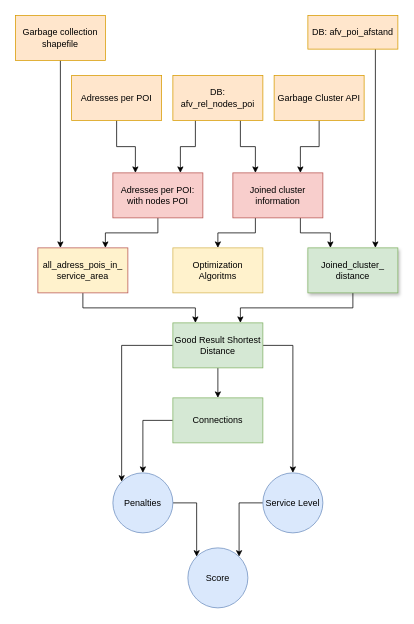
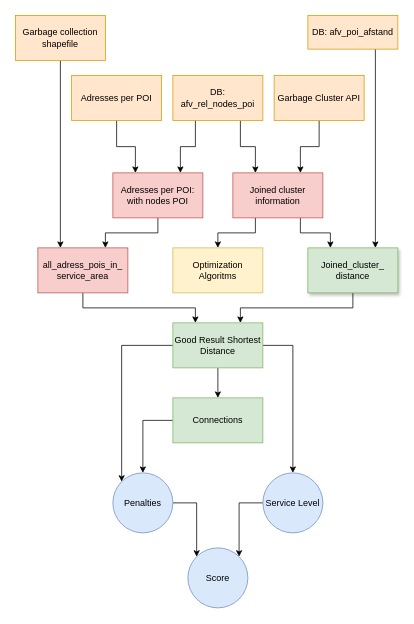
  <mxCell id="0" />
  <mxCell id="1" parent="0" />
  <mxCell id="2" style="edgeStyle=orthogonalEdgeStyle;rounded=0;orthogonalLoop=1;jettySize=auto;html=1;exitX=0.5;exitY=1;exitDx=0;exitDy=0;entryX=0.75;entryY=0;entryDx=0;entryDy=0;" parent="1" source="3" target="15" edge="1"><mxGeometry relative="1" as="geometry" /></mxCell>
  <mxCell id="3" value="Garbage Cluster API" style="rounded=0;whiteSpace=wrap;html=1;fillColor=#ffe6cc;strokeColor=#d79b00;" parent="1" vertex="1"><mxGeometry x="365" y="100" width="120" height="60" as="geometry" /></mxCell>
  <mxCell id="4" style="edgeStyle=orthogonalEdgeStyle;rounded=0;orthogonalLoop=1;jettySize=auto;html=1;exitX=0.25;exitY=1;exitDx=0;exitDy=0;entryX=0.75;entryY=0;entryDx=0;entryDy=0;" parent="1" source="6" target="33" edge="1"><mxGeometry relative="1" as="geometry" /></mxCell>
  <mxCell id="5" style="edgeStyle=orthogonalEdgeStyle;rounded=0;orthogonalLoop=1;jettySize=auto;html=1;exitX=0.75;exitY=1;exitDx=0;exitDy=0;entryX=0.25;entryY=0;entryDx=0;entryDy=0;" parent="1" source="6" target="15" edge="1"><mxGeometry relative="1" as="geometry" /></mxCell>
  <mxCell id="6" value="DB: afv_rel_nodes_poi" style="rounded=0;whiteSpace=wrap;html=1;fillColor=#ffe6cc;strokeColor=#d79b00;" parent="1" vertex="1"><mxGeometry x="230" y="100" width="120" height="60" as="geometry" /></mxCell>
  <mxCell id="7" style="edgeStyle=orthogonalEdgeStyle;rounded=0;orthogonalLoop=1;jettySize=auto;html=1;exitX=0.75;exitY=1;exitDx=0;exitDy=0;entryX=0.75;entryY=0;entryDx=0;entryDy=0;" parent="1" source="8" target="17" edge="1"><mxGeometry relative="1" as="geometry" /></mxCell>
  <mxCell id="8" value="DB: afv_poi_afstand" style="rounded=0;whiteSpace=wrap;html=1;fillColor=#ffe6cc;strokeColor=#d79b00;" parent="1" vertex="1"><mxGeometry x="410" y="20" width="120" height="45" as="geometry" /></mxCell>
  <mxCell id="9" style="edgeStyle=orthogonalEdgeStyle;rounded=0;orthogonalLoop=1;jettySize=auto;html=1;entryX=0.25;entryY=0;entryDx=0;entryDy=0;" parent="1" source="10" target="12" edge="1"><mxGeometry relative="1" as="geometry" /></mxCell>
  <mxCell id="10" value="Garbage collection shapefile" style="rounded=0;whiteSpace=wrap;html=1;fillColor=#ffe6cc;strokeColor=#d79b00;" parent="1" vertex="1"><mxGeometry x="20" y="20" width="120" height="60" as="geometry" /></mxCell>
  <mxCell id="11" style="edgeStyle=orthogonalEdgeStyle;rounded=0;orthogonalLoop=1;jettySize=auto;html=1;exitX=0.5;exitY=1;exitDx=0;exitDy=0;entryX=0.25;entryY=0;entryDx=0;entryDy=0;" parent="1" source="12" target="21" edge="1"><mxGeometry relative="1" as="geometry" /></mxCell>
- <mxCell id="12" value="all_adress_pois_in_&lt;br&gt;service_area" style="rounded=0;whiteSpace=wrap;html=1;fillColor=#fff2cc;strokeColor=#b85450;" parent="1" vertex="1"><mxGeometry x="50" y="330" width="120" height="60" as="geometry" /></mxCell>
+ <mxCell id="12" value="all_adress_pois_in_&lt;br&gt;service_area" style="rounded=0;whiteSpace=wrap;html=1;fillColor=#f8cecc;strokeColor=#b85450;" parent="1" vertex="1"><mxGeometry x="50" y="330" width="120" height="60" as="geometry" /></mxCell>
  <mxCell id="13" style="edgeStyle=orthogonalEdgeStyle;rounded=0;orthogonalLoop=1;jettySize=auto;html=1;exitX=0.75;exitY=1;exitDx=0;exitDy=0;entryX=0.25;entryY=0;entryDx=0;entryDy=0;" parent="1" source="15" target="17" edge="1"><mxGeometry relative="1" as="geometry" /></mxCell>
  <mxCell id="14" style="edgeStyle=orthogonalEdgeStyle;rounded=0;orthogonalLoop=1;jettySize=auto;html=1;exitX=0.25;exitY=1;exitDx=0;exitDy=0;entryX=0.5;entryY=0;entryDx=0;entryDy=0;" parent="1" source="15" target="29" edge="1"><mxGeometry relative="1" as="geometry" /></mxCell>
  <mxCell id="15" value="Joined cluster information" style="rounded=0;whiteSpace=wrap;html=1;fillColor=#f8cecc;strokeColor=#b85450;" parent="1" vertex="1"><mxGeometry x="310" y="230" width="120" height="60" as="geometry" /></mxCell>
  <mxCell id="16" style="edgeStyle=orthogonalEdgeStyle;rounded=0;orthogonalLoop=1;jettySize=auto;html=1;exitX=0.5;exitY=1;exitDx=0;exitDy=0;entryX=0.75;entryY=0;entryDx=0;entryDy=0;" parent="1" source="17" target="21" edge="1"><mxGeometry relative="1" as="geometry" /></mxCell>
  <mxCell id="17" value="Joined_cluster_&lt;br&gt;distance" style="rounded=0;whiteSpace=wrap;html=1;fillColor=#d5e8d4;strokeColor=#82b366;shadow=1;" parent="1" vertex="1"><mxGeometry x="410" y="330" width="120" height="60" as="geometry" /></mxCell>
  <mxCell id="18" style="edgeStyle=orthogonalEdgeStyle;rounded=0;orthogonalLoop=1;jettySize=auto;html=1;exitX=0.5;exitY=1;exitDx=0;exitDy=0;entryX=0.5;entryY=0;entryDx=0;entryDy=0;" parent="1" source="21" target="23" edge="1"><mxGeometry relative="1" as="geometry" /></mxCell>
  <mxCell id="19" style="edgeStyle=orthogonalEdgeStyle;rounded=0;orthogonalLoop=1;jettySize=auto;html=1;exitX=0;exitY=0.5;exitDx=0;exitDy=0;entryX=0;entryY=0;entryDx=0;entryDy=0;" parent="1" source="21" target="27" edge="1"><mxGeometry relative="1" as="geometry" /></mxCell>
  <mxCell id="20" style="edgeStyle=orthogonalEdgeStyle;rounded=0;orthogonalLoop=1;jettySize=auto;html=1;exitX=1;exitY=0.5;exitDx=0;exitDy=0;entryX=0.5;entryY=0;entryDx=0;entryDy=0;" parent="1" source="21" target="25" edge="1"><mxGeometry relative="1" as="geometry" /></mxCell>
  <mxCell id="21" value="Good Result Shortest Distance" style="rounded=0;whiteSpace=wrap;html=1;fillColor=#d5e8d4;strokeColor=#82b366;" parent="1" vertex="1"><mxGeometry x="230" y="430" width="120" height="60" as="geometry" /></mxCell>
  <mxCell id="22" style="edgeStyle=orthogonalEdgeStyle;rounded=0;orthogonalLoop=1;jettySize=auto;html=1;exitX=0;exitY=0.5;exitDx=0;exitDy=0;entryX=0.5;entryY=0;entryDx=0;entryDy=0;" parent="1" source="23" target="27" edge="1"><mxGeometry relative="1" as="geometry" /></mxCell>
  <mxCell id="23" value="Connections" style="rounded=0;whiteSpace=wrap;html=1;fillColor=#d5e8d4;strokeColor=#82b366;" parent="1" vertex="1"><mxGeometry x="230" y="530" width="120" height="60" as="geometry" /></mxCell>
  <mxCell id="24" style="edgeStyle=orthogonalEdgeStyle;rounded=0;orthogonalLoop=1;jettySize=auto;html=1;exitX=0;exitY=0.5;exitDx=0;exitDy=0;entryX=1;entryY=0;entryDx=0;entryDy=0;" parent="1" source="25" target="28" edge="1"><mxGeometry relative="1" as="geometry" /></mxCell>
  <mxCell id="25" value="Service Level" style="ellipse;whiteSpace=wrap;html=1;aspect=fixed;fillColor=#dae8fc;strokeColor=#6c8ebf;" parent="1" vertex="1"><mxGeometry x="350" y="630" width="80" height="80" as="geometry" /></mxCell>
  <mxCell id="26" style="edgeStyle=orthogonalEdgeStyle;rounded=0;orthogonalLoop=1;jettySize=auto;html=1;exitX=1;exitY=0.5;exitDx=0;exitDy=0;entryX=0;entryY=0;entryDx=0;entryDy=0;" parent="1" source="27" target="28" edge="1"><mxGeometry relative="1" as="geometry" /></mxCell>
  <mxCell id="27" value="Penalties" style="ellipse;whiteSpace=wrap;html=1;aspect=fixed;fillColor=#dae8fc;strokeColor=#6c8ebf;" parent="1" vertex="1"><mxGeometry x="150" y="630" width="80" height="80" as="geometry" /></mxCell>
  <mxCell id="28" value="Score" style="ellipse;whiteSpace=wrap;html=1;aspect=fixed;fillColor=#dae8fc;strokeColor=#6c8ebf;" parent="1" vertex="1"><mxGeometry x="250" y="730" width="80" height="80" as="geometry" /></mxCell>
  <mxCell id="29" value="Optimization Algoritms" style="rounded=0;whiteSpace=wrap;html=1;fillColor=#fff2cc;strokeColor=#d6b656;" parent="1" vertex="1"><mxGeometry x="230" y="330" width="120" height="60" as="geometry" /></mxCell>
  <mxCell id="30" style="edgeStyle=orthogonalEdgeStyle;rounded=0;orthogonalLoop=1;jettySize=auto;html=1;exitX=0.5;exitY=1;exitDx=0;exitDy=0;entryX=0.25;entryY=0;entryDx=0;entryDy=0;" parent="1" source="31" target="33" edge="1"><mxGeometry relative="1" as="geometry" /></mxCell>
  <mxCell id="31" value="Adresses per POI" style="rounded=0;whiteSpace=wrap;html=1;fillColor=#ffe6cc;strokeColor=#d79b00;" parent="1" vertex="1"><mxGeometry x="95" y="100" width="120" height="60" as="geometry" /></mxCell>
  <mxCell id="32" style="edgeStyle=orthogonalEdgeStyle;rounded=0;orthogonalLoop=1;jettySize=auto;html=1;exitX=0.5;exitY=1;exitDx=0;exitDy=0;entryX=0.75;entryY=0;entryDx=0;entryDy=0;" parent="1" source="33" target="12" edge="1"><mxGeometry relative="1" as="geometry" /></mxCell>
  <mxCell id="33" value="Adresses per POI: with nodes POI" style="rounded=0;whiteSpace=wrap;html=1;fillColor=#f8cecc;strokeColor=#b85450;" parent="1" vertex="1"><mxGeometry x="150" y="230" width="120" height="60" as="geometry" /></mxCell>
